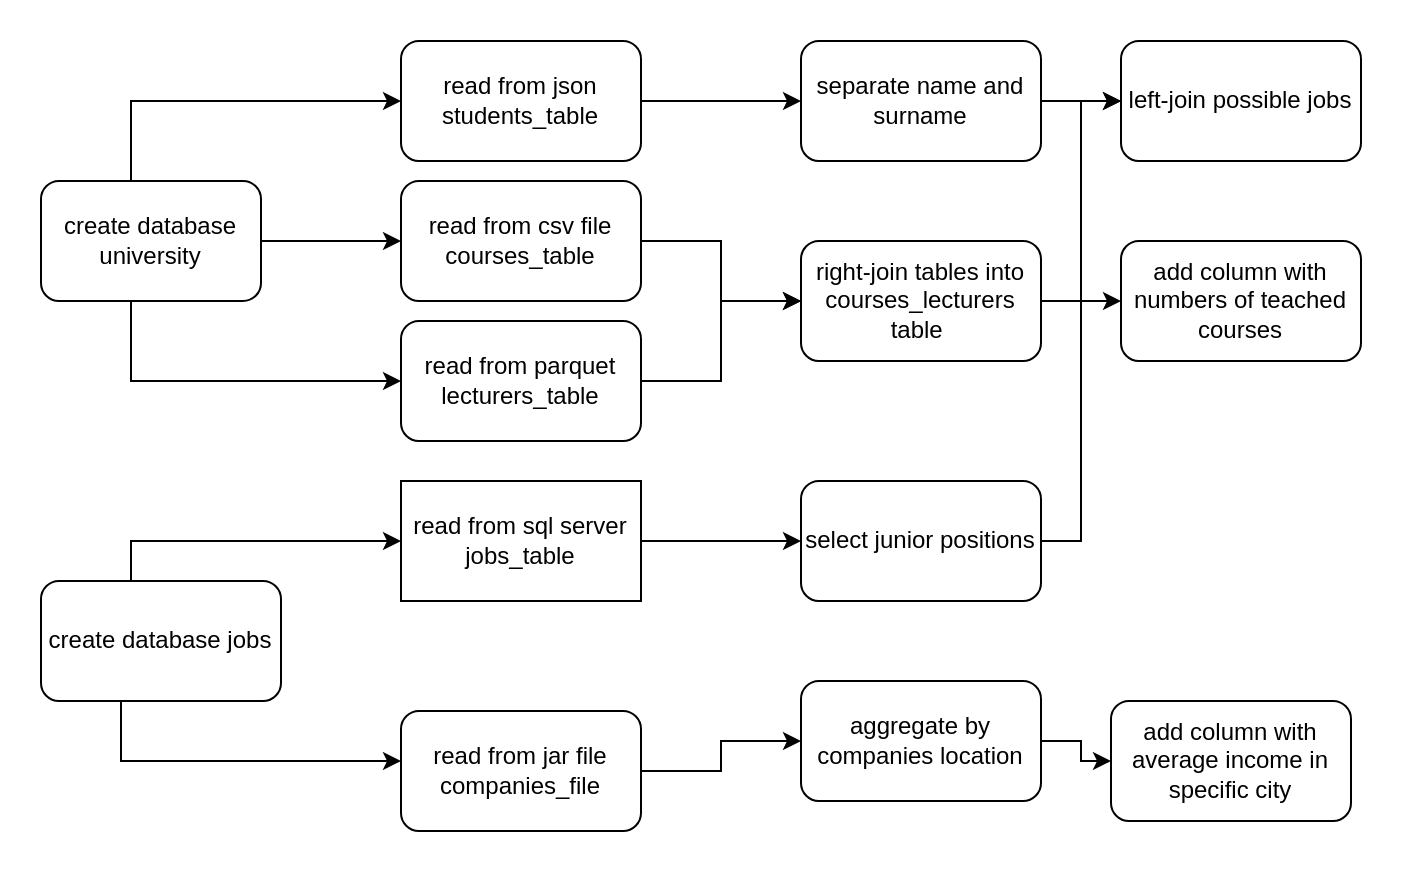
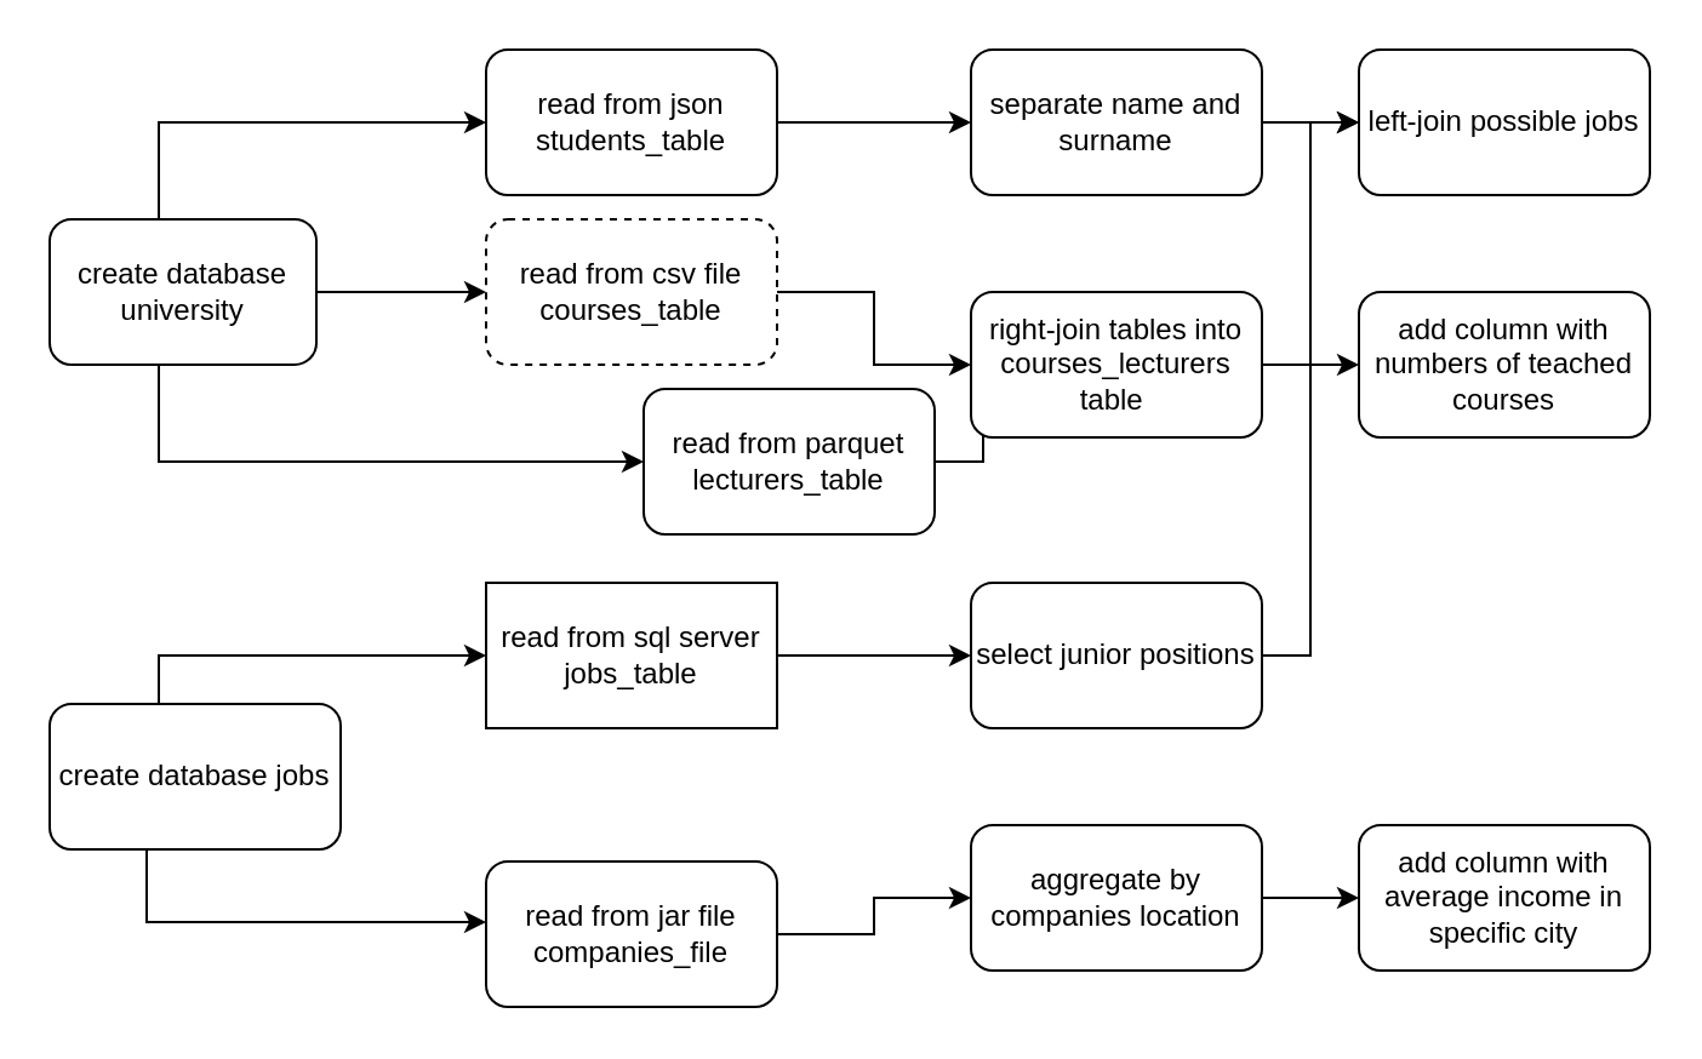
  <mxCell id="0" />
  <mxCell id="1" parent="0" />
  <mxCell id="2" style="edgeStyle=orthogonalEdgeStyle;rounded=0;orthogonalLoop=1;jettySize=auto;html=1;" edge="1" parent="1" source="3" target="20"><mxGeometry relative="1" as="geometry" /></mxCell>
  <mxCell id="3" value="read from json students_table" style="rounded=1;whiteSpace=wrap;html=1;" vertex="1" parent="1"><mxGeometry x="200" width="120" height="60" as="geometry" y="20" /></mxCell>
  <mxCell id="4" value="" style="edgeStyle=orthogonalEdgeStyle;rounded=0;orthogonalLoop=1;jettySize=auto;html=1;" edge="1" parent="1" source="5" target="22"><mxGeometry relative="1" as="geometry" /></mxCell>
- <mxCell id="5" value="read from csv file courses_table" style="rounded=1;whiteSpace=wrap;html=1;" vertex="1" parent="1"><mxGeometry x="200" y="90" width="120" height="60" as="geometry" /></mxCell>
+ <mxCell id="5" value="read from csv file courses_table" style="rounded=1;whiteSpace=wrap;html=1;dashed=1;" vertex="1" parent="1"><mxGeometry x="200" y="90" width="120" height="60" as="geometry" /></mxCell>
  <mxCell id="6" style="edgeStyle=orthogonalEdgeStyle;rounded=0;orthogonalLoop=1;jettySize=auto;html=1;exitX=1;exitY=0.5;exitDx=0;exitDy=0;entryX=0;entryY=0.5;entryDx=0;entryDy=0;" edge="1" parent="1" source="7" target="22"><mxGeometry relative="1" as="geometry" /></mxCell>
- <mxCell id="7" value="read from parquet lecturers_table" style="rounded=1;whiteSpace=wrap;html=1;" vertex="1" parent="1"><mxGeometry x="200" y="160" width="120" height="60" as="geometry" /></mxCell>
+ <mxCell id="7" value="read from parquet lecturers_table" style="rounded=1;whiteSpace=wrap;html=1;" vertex="1" parent="1"><mxGeometry x="265" y="160" width="120" height="60" as="geometry" /></mxCell>
  <mxCell id="8" value="" style="edgeStyle=orthogonalEdgeStyle;rounded=0;orthogonalLoop=1;jettySize=auto;html=1;" edge="1" parent="1" source="11" target="5"><mxGeometry relative="1" as="geometry"><Array as="points"><mxPoint x="110" y="120" /></Array></mxGeometry></mxCell>
  <mxCell id="9" style="edgeStyle=orthogonalEdgeStyle;rounded=0;orthogonalLoop=1;jettySize=auto;html=1;" edge="1" parent="1" source="11" target="3"><mxGeometry relative="1" as="geometry"><Array as="points"><mxPoint x="65" y="50" /></Array></mxGeometry></mxCell>
  <mxCell id="10" style="edgeStyle=orthogonalEdgeStyle;rounded=0;orthogonalLoop=1;jettySize=auto;html=1;" edge="1" parent="1" source="11" target="7"><mxGeometry relative="1" as="geometry"><Array as="points"><mxPoint x="65" y="190" /></Array></mxGeometry></mxCell>
  <mxCell id="11" value="create database university" style="rounded=1;whiteSpace=wrap;html=1;" vertex="1" parent="1"><mxGeometry x="20" y="90" width="110" height="60" as="geometry" /></mxCell>
  <mxCell id="12" style="edgeStyle=orthogonalEdgeStyle;rounded=0;orthogonalLoop=1;jettySize=auto;html=1;" edge="1" parent="1" source="14" target="16"><mxGeometry relative="1" as="geometry"><Array as="points"><mxPoint x="65" y="330" /></Array></mxGeometry></mxCell>
  <mxCell id="13" style="edgeStyle=orthogonalEdgeStyle;rounded=0;orthogonalLoop=1;jettySize=auto;html=1;" edge="1" parent="1" source="14" target="18"><mxGeometry relative="1" as="geometry"><Array as="points"><mxPoint x="60" y="380" /></Array></mxGeometry></mxCell>
  <mxCell id="14" value="create database jobs" style="rounded=1;whiteSpace=wrap;html=1;" vertex="1" parent="1"><mxGeometry x="20" y="290" width="120" height="60" as="geometry" /></mxCell>
  <mxCell id="15" value="" style="edgeStyle=orthogonalEdgeStyle;rounded=0;orthogonalLoop=1;jettySize=auto;html=1;" edge="1" parent="1" source="16" target="28"><mxGeometry relative="1" as="geometry" /></mxCell>
  <mxCell id="16" value="read from sql server jobs_table" style="whiteSpace=wrap;html=1;rounded=0;" vertex="1" parent="1"><mxGeometry x="200" y="240" width="120" height="60" as="geometry" /></mxCell>
  <mxCell id="17" value="" style="edgeStyle=orthogonalEdgeStyle;rounded=0;orthogonalLoop=1;jettySize=auto;html=1;" edge="1" parent="1" source="18" target="25"><mxGeometry relative="1" as="geometry" /></mxCell>
  <mxCell id="18" value="read from jar file companies_file" style="rounded=1;whiteSpace=wrap;html=1;" vertex="1" parent="1"><mxGeometry x="200" y="355" width="120" height="60" as="geometry" /></mxCell>
  <mxCell id="19" style="edgeStyle=orthogonalEdgeStyle;rounded=0;orthogonalLoop=1;jettySize=auto;html=1;entryX=0;entryY=0.5;entryDx=0;entryDy=0;" edge="1" parent="1" source="20" target="29"><mxGeometry relative="1" as="geometry" /></mxCell>
  <mxCell id="20" value="separate name and surname" style="rounded=1;whiteSpace=wrap;html=1;" vertex="1" parent="1"><mxGeometry x="400" width="120" height="60" as="geometry" y="20" /></mxCell>
  <mxCell id="21" style="edgeStyle=orthogonalEdgeStyle;rounded=0;orthogonalLoop=1;jettySize=auto;html=1;" edge="1" parent="1" source="22" target="23"><mxGeometry relative="1" as="geometry" /></mxCell>
  <mxCell id="22" value="right-join tables into courses_lecturers table&amp;nbsp;" style="rounded=1;whiteSpace=wrap;html=1;" vertex="1" parent="1"><mxGeometry x="400" y="120" width="120" height="60" as="geometry" /></mxCell>
  <mxCell id="23" value="add column with numbers of teached courses" style="rounded=1;whiteSpace=wrap;html=1;" vertex="1" parent="1"><mxGeometry x="560" y="120" width="120" height="60" as="geometry" /></mxCell>
  <mxCell id="24" value="" style="edgeStyle=orthogonalEdgeStyle;rounded=0;orthogonalLoop=1;jettySize=auto;html=1;" edge="1" parent="1" source="25" target="26"><mxGeometry relative="1" as="geometry" /></mxCell>
  <mxCell id="25" value="aggregate by companies location" style="rounded=1;whiteSpace=wrap;html=1;" vertex="1" parent="1"><mxGeometry x="400" y="340" width="120" height="60" as="geometry" /></mxCell>
- <mxCell id="26" value="add column with average income in specific city" style="rounded=1;whiteSpace=wrap;html=1;" vertex="1" parent="1"><mxGeometry x="555" y="350" width="120" height="60" as="geometry" /></mxCell>
+ <mxCell id="26" value="add column with average income in specific city" style="rounded=1;whiteSpace=wrap;html=1;" vertex="1" parent="1"><mxGeometry x="560" y="340" width="120" height="60" as="geometry" /></mxCell>
  <mxCell id="27" value="" style="edgeStyle=orthogonalEdgeStyle;rounded=0;orthogonalLoop=1;jettySize=auto;html=1;" edge="1" parent="1" source="28" target="29"><mxGeometry relative="1" as="geometry"><Array as="points"><mxPoint x="540" y="270" /><mxPoint x="540" y="50" /></Array></mxGeometry></mxCell>
  <mxCell id="28" value="select junior positions" style="rounded=1;whiteSpace=wrap;html=1;" vertex="1" parent="1"><mxGeometry x="400" y="240" width="120" height="60" as="geometry" /></mxCell>
  <mxCell id="29" value="left-join possible jobs" style="rounded=1;whiteSpace=wrap;html=1;" vertex="1" parent="1"><mxGeometry x="560" width="120" height="60" as="geometry" y="20" /></mxCell>
